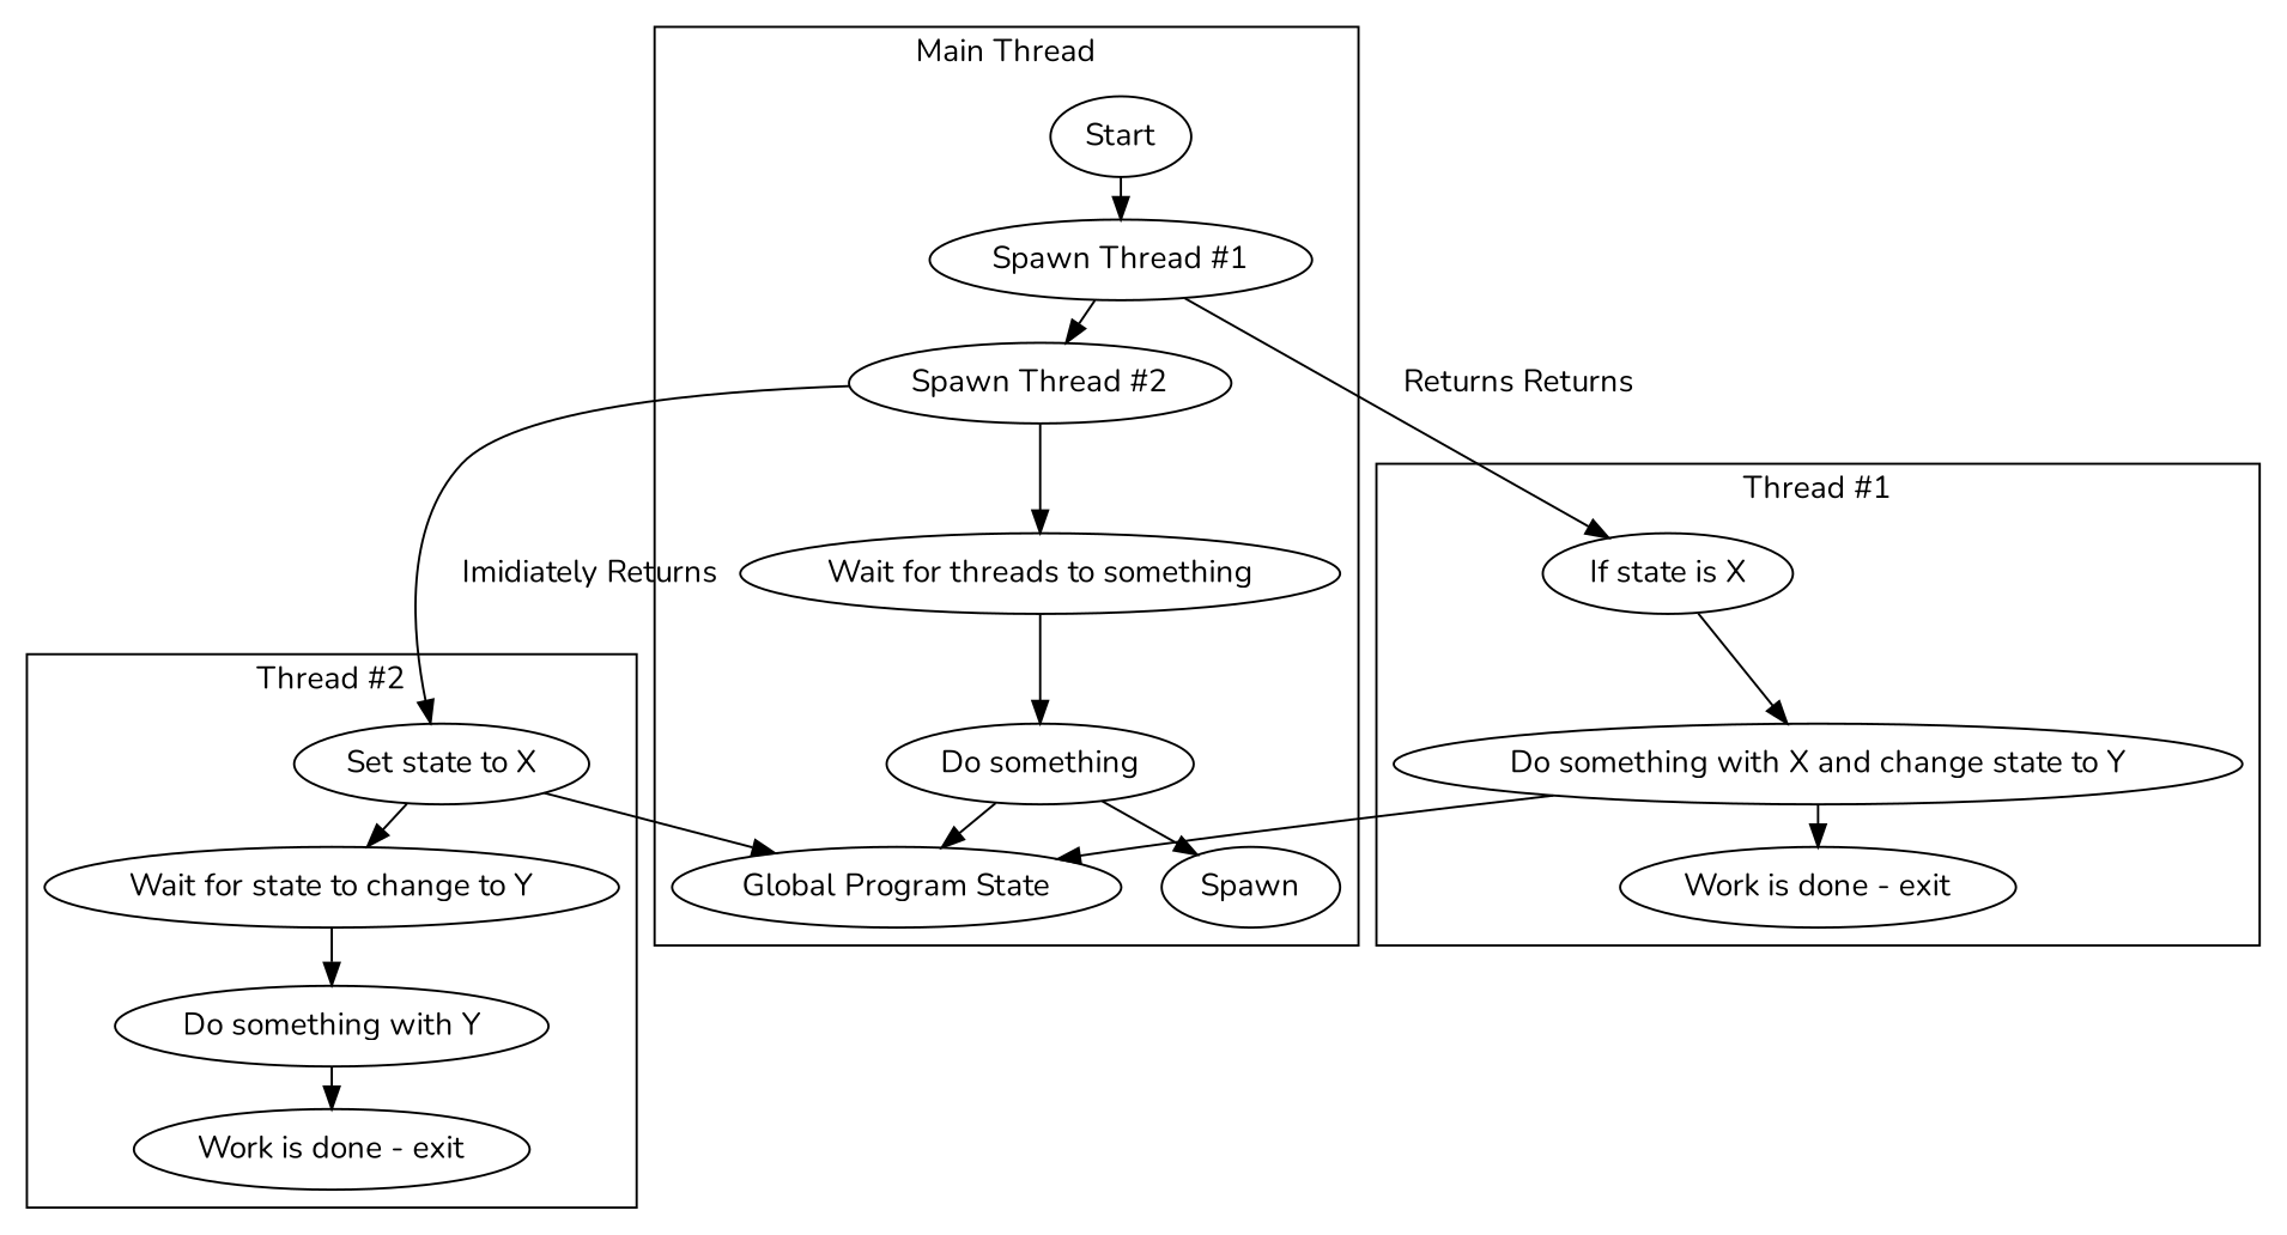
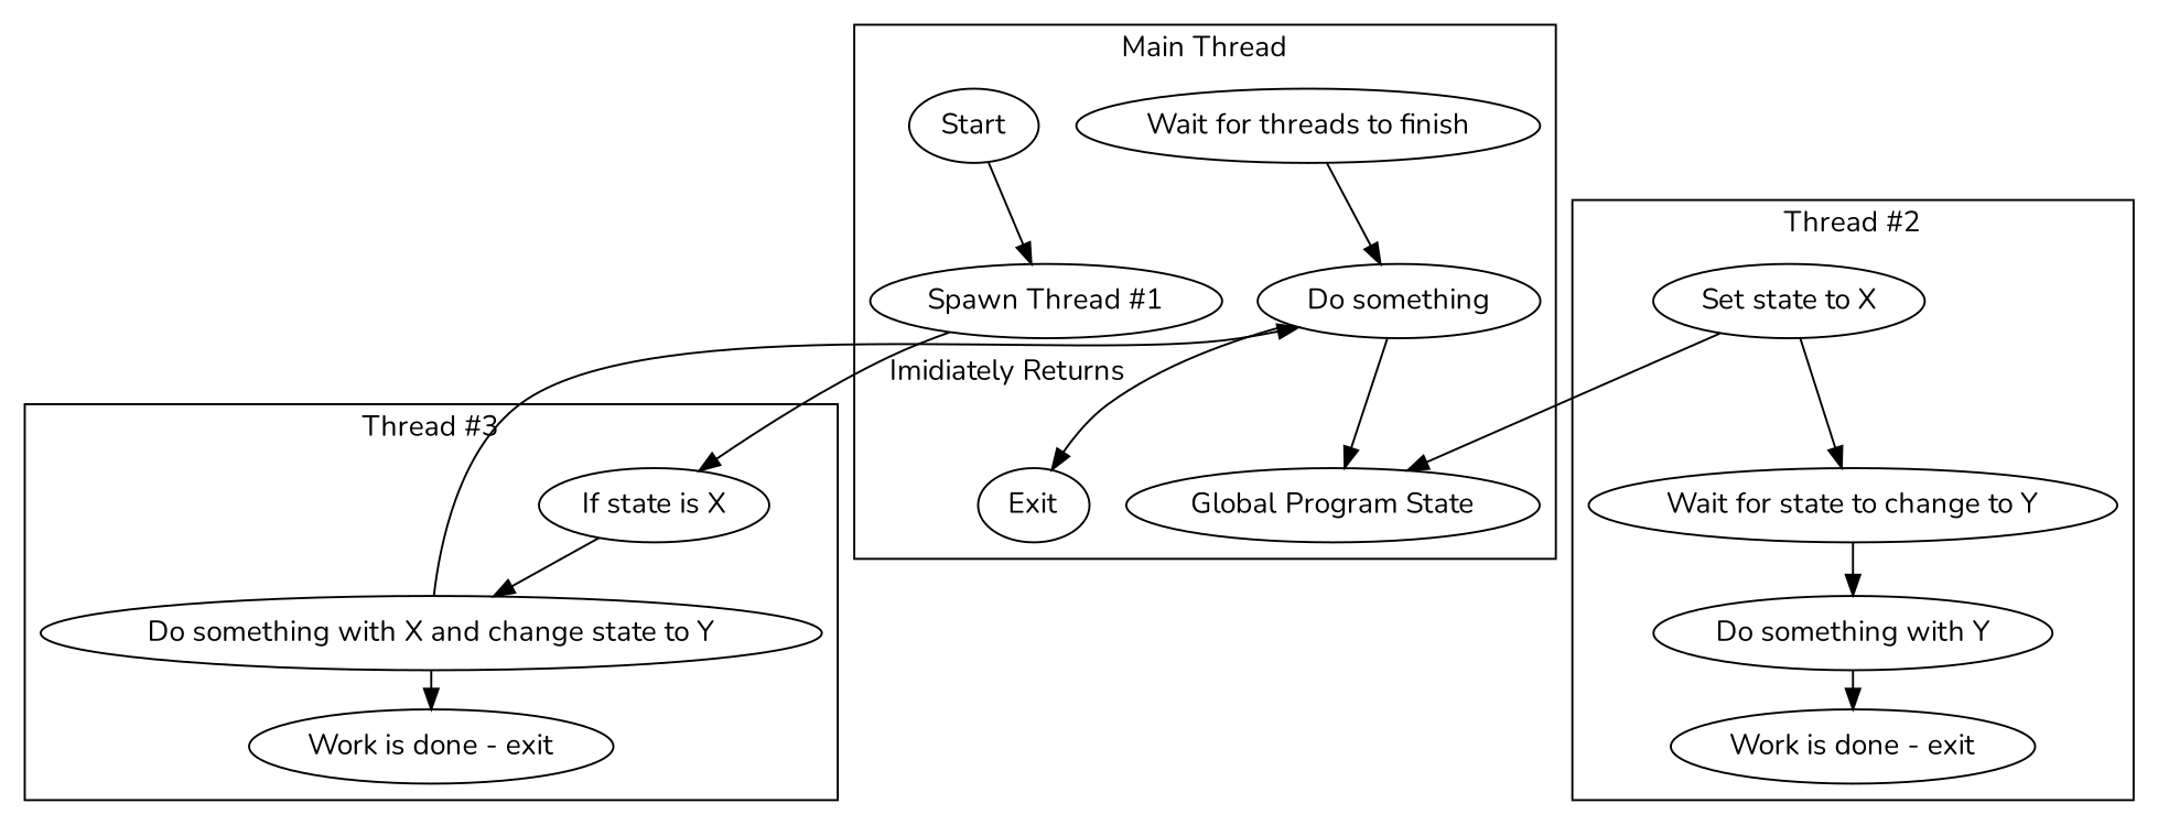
  digraph {
    fontname=Nunito
    nodesep=0.25
    ranksep=0.25
    node [fontname=Nunito]
    edge [fontname=Nunito]
    n1 [label="Global Program State"]
    n2 [label=Start]
    n3 [label="Spawn Thread #1"]
-   n4 [label="Spawn Thread #2"]
-   n5 [label="Wait for threads to something"]
+   n5 [label="Wait for threads to finish"]
    n6 [label="Do something"]
-   n7 [label=Spawn]
+   n7 [label=Exit]
    n8 [label="If state is X"]
    n9 [label="Do something with X and change state to Y"]
    n10 [label="Work is done - exit"]
    n11 [label="Set state to X"]
    n12 [label="Wait for state to change to Y"]
    n13 [label="Do something with Y"]
    n14 [label="Work is done - exit"]
    subgraph cluster_1 {
      label="Main Thread"
      n1
      n2
      n3
-     n4
      n5
      n6
      n7
    }
    subgraph cluster_2 {
    }
    subgraph cluster_3 {
-     label="Thread #1"
+     label="Thread #3"
      n8
      n9
      n10
    }
    subgraph cluster_4 {
      label="Thread #2"
      n11
      n12
      n13
      n14
    }
    n2 -> n3
-   n3 -> n4
-   n3 -> n8 [label="Returns Returns"]
-   n4 -> n5
-   n4 -> n11 [label="Imidiately Returns"]
+   n3 -> n8 [label="Imidiately Returns"]
    n5 -> n6
    n6 -> n1
    n6 -> n7
    n8 -> n9
-   n9 -> n1
+   n9 -> n6
    n9 -> n10
    n11 -> n1
    n11 -> n12
    n12 -> n13
    n13 -> n14
  }
